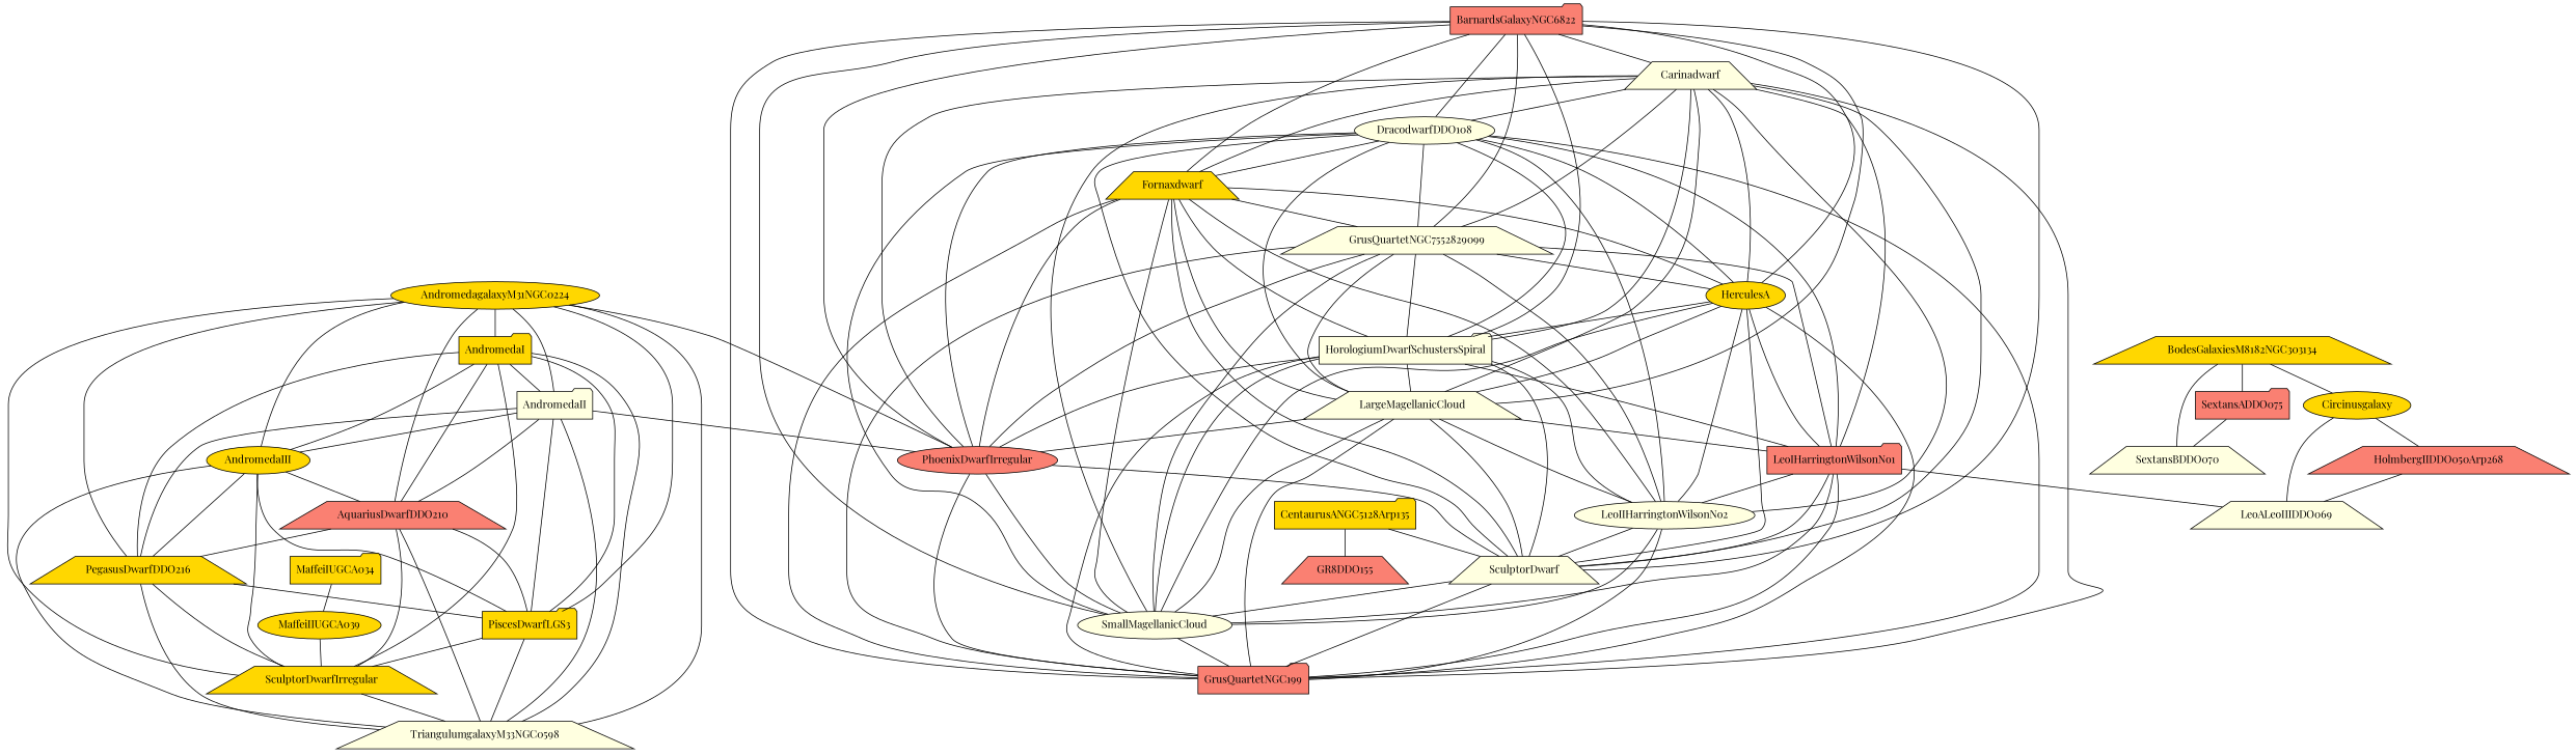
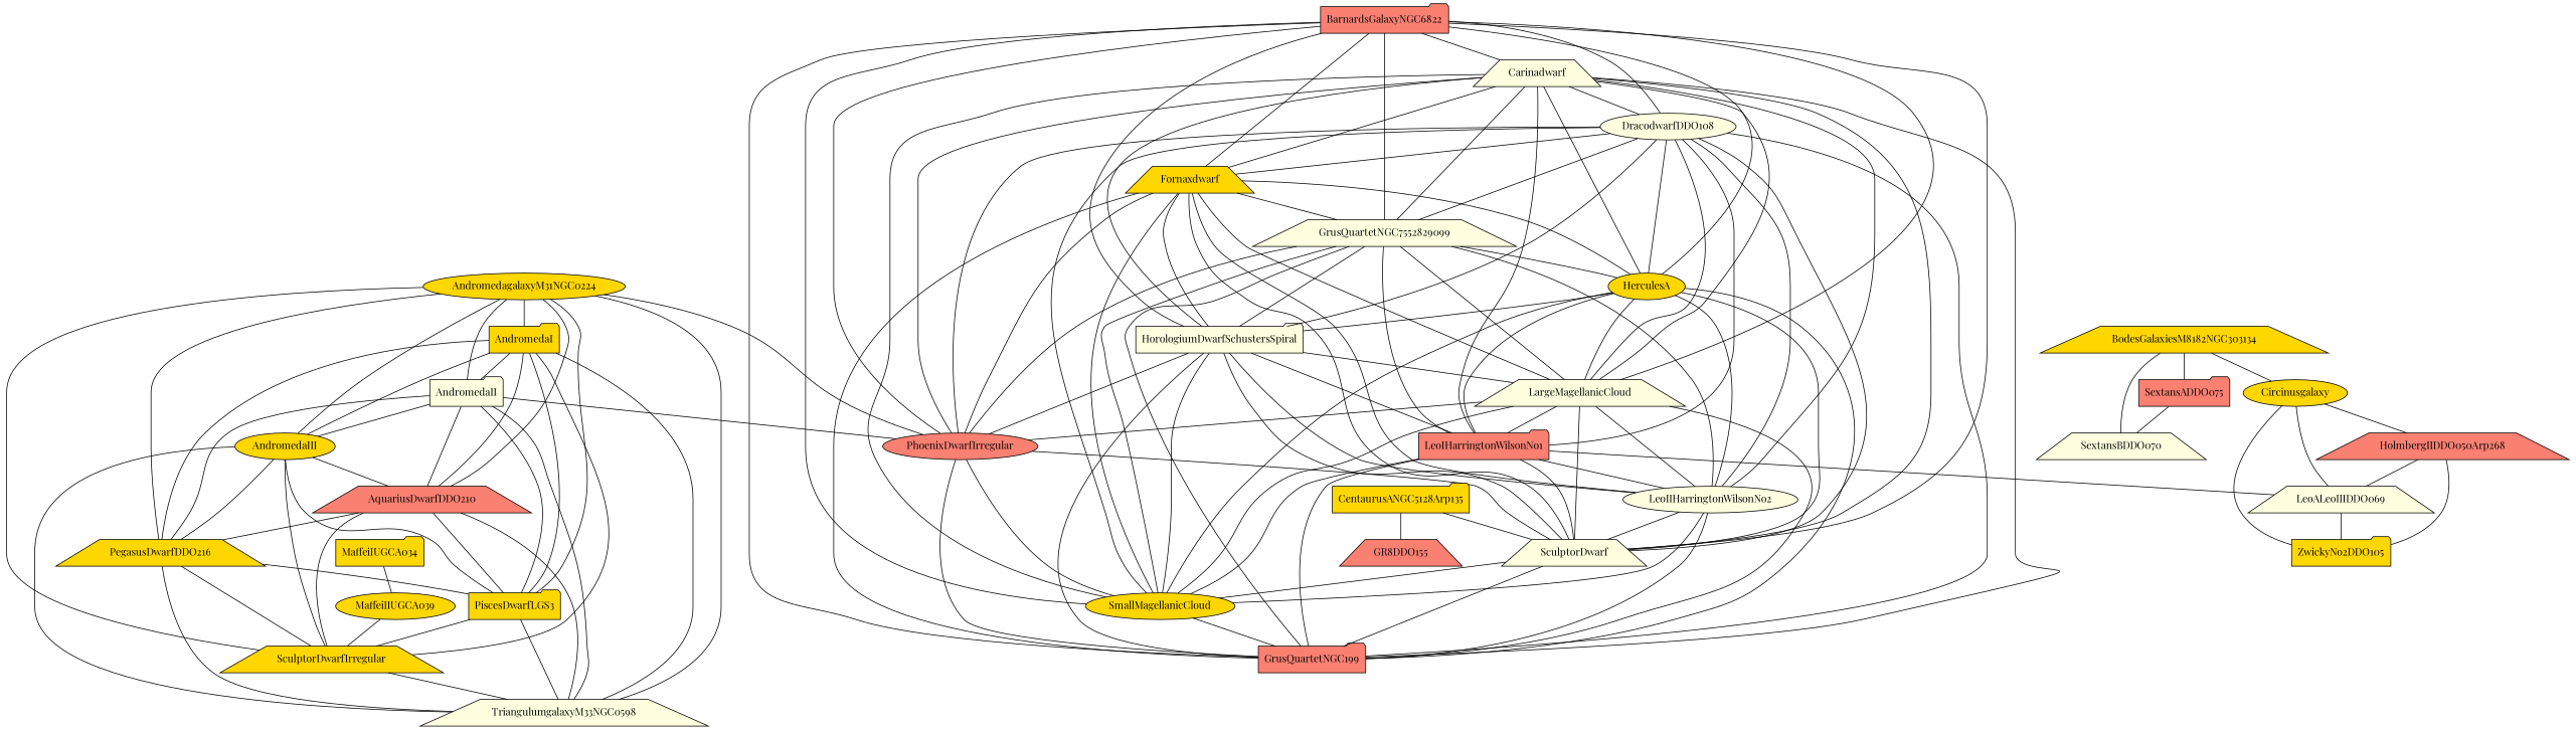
  strict graph {
    fontname="Playfair Display"
    node [fillcolor=gold fontname="Playfair Display" shape=trapezium style=filled]
    edge [fontname="Playfair Display"]
    AndromedagalaxyM31NGC0224 [shape=ellipse]
    AndromedaI [shape=folder]
    AndromedaII [fillcolor=lightyellow shape=folder]
    AndromedaIII [shape=ellipse]
    AquariusDwarfDDO210 [fillcolor=salmon]
    PegasusDwarfDDO216
    PhoenixDwarfIrregular [fillcolor=salmon shape=ellipse]
    PiscesDwarfLGS3 [shape=folder]
    SculptorDwarfIrregular
    TriangulumgalaxyM33NGC0598 [fillcolor=lightyellow]
    SculptorDwarf [fillcolor=lightyellow]
-   SmallMagellanicCloud [fillcolor=lightyellow shape=ellipse]
+   SmallMagellanicCloud [shape=ellipse]
    n13 [fillcolor=salmon label=GrusQuartetNGC199 shape=folder]
    BarnardsGalaxyNGC6822 [fillcolor=salmon shape=folder]
    Carinadwarf [fillcolor=lightyellow]
    n16 [fillcolor=lightyellow label=DracodwarfDDO108 shape=ellipse]
    Fornaxdwarf
    GrusQuartetNGC7552829099 [fillcolor=lightyellow]
    HerculesA [shape=ellipse]
    HorologiumDwarfSchustersSpiral [fillcolor=lightyellow shape=folder]
    LargeMagellanicCloud [fillcolor=lightyellow]
    LeoIHarringtonWilsonNo1 [fillcolor=salmon shape=folder]
    LeoIIHarringtonWilsonNo2 [fillcolor=lightyellow shape=ellipse]
    LeoALeoIIIDDO069 [fillcolor=lightyellow]
    Circinusgalaxy [shape=ellipse]
    BodesGalaxiesM8182NGC303134
    SextansADDO075 [fillcolor=salmon shape=folder]
    SextansBDDO070 [fillcolor=lightyellow]
    HolmbergIIDDO050Arp268 [fillcolor=salmon]
+   ZwickyNo2DDO105 [shape=folder]
    CentaurusANGC5128Arp135 [shape=folder]
    GR8DDO155 [fillcolor=salmon]
    MaffeiIUGCA034 [shape=folder]
    MaffeiIIUGCA039 [shape=ellipse]
    AndromedagalaxyM31NGC0224 -- AndromedaI
    AndromedagalaxyM31NGC0224 -- AndromedaII
    AndromedagalaxyM31NGC0224 -- AndromedaIII
    AndromedagalaxyM31NGC0224 -- AquariusDwarfDDO210
    AndromedagalaxyM31NGC0224 -- PegasusDwarfDDO216
    AndromedagalaxyM31NGC0224 -- PhoenixDwarfIrregular
    AndromedagalaxyM31NGC0224 -- PiscesDwarfLGS3
    AndromedagalaxyM31NGC0224 -- SculptorDwarfIrregular
    AndromedagalaxyM31NGC0224 -- TriangulumgalaxyM33NGC0598
    AndromedaI -- AndromedaII
    AndromedaI -- AndromedaIII
    AndromedaI -- AquariusDwarfDDO210
    AndromedaI -- PegasusDwarfDDO216
    AndromedaI -- PiscesDwarfLGS3
    AndromedaI -- SculptorDwarfIrregular
    AndromedaI -- TriangulumgalaxyM33NGC0598
    AndromedaII -- AndromedaIII
    AndromedaII -- AquariusDwarfDDO210
    AndromedaII -- PegasusDwarfDDO216
    AndromedaII -- PhoenixDwarfIrregular
    AndromedaII -- PiscesDwarfLGS3
    AndromedaII -- TriangulumgalaxyM33NGC0598
    AndromedaIII -- AquariusDwarfDDO210
    AndromedaIII -- PegasusDwarfDDO216
    AndromedaIII -- PiscesDwarfLGS3
    AndromedaIII -- SculptorDwarfIrregular
    AndromedaIII -- TriangulumgalaxyM33NGC0598
    AquariusDwarfDDO210 -- PegasusDwarfDDO216
    AquariusDwarfDDO210 -- PiscesDwarfLGS3
    AquariusDwarfDDO210 -- SculptorDwarfIrregular
    AquariusDwarfDDO210 -- TriangulumgalaxyM33NGC0598
    PegasusDwarfDDO216 -- PiscesDwarfLGS3
    PegasusDwarfDDO216 -- SculptorDwarfIrregular
    PegasusDwarfDDO216 -- TriangulumgalaxyM33NGC0598
    PhoenixDwarfIrregular -- SculptorDwarf
    PhoenixDwarfIrregular -- SmallMagellanicCloud
    PhoenixDwarfIrregular -- n13
    PiscesDwarfLGS3 -- SculptorDwarfIrregular
    PiscesDwarfLGS3 -- TriangulumgalaxyM33NGC0598
    SculptorDwarfIrregular -- TriangulumgalaxyM33NGC0598
    SculptorDwarf -- SmallMagellanicCloud
    SculptorDwarf -- n13
    SmallMagellanicCloud -- n13
    BarnardsGalaxyNGC6822 -- PhoenixDwarfIrregular
    BarnardsGalaxyNGC6822 -- SculptorDwarf
    BarnardsGalaxyNGC6822 -- SmallMagellanicCloud
    BarnardsGalaxyNGC6822 -- n13
    BarnardsGalaxyNGC6822 -- Carinadwarf
    BarnardsGalaxyNGC6822 -- n16
    BarnardsGalaxyNGC6822 -- Fornaxdwarf
    BarnardsGalaxyNGC6822 -- GrusQuartetNGC7552829099
    BarnardsGalaxyNGC6822 -- HerculesA
    BarnardsGalaxyNGC6822 -- HorologiumDwarfSchustersSpiral
    BarnardsGalaxyNGC6822 -- LargeMagellanicCloud
    Carinadwarf -- PhoenixDwarfIrregular
    Carinadwarf -- SculptorDwarf
    Carinadwarf -- SmallMagellanicCloud
    Carinadwarf -- n13
    Carinadwarf -- n16
    Carinadwarf -- Fornaxdwarf
    Carinadwarf -- GrusQuartetNGC7552829099
    Carinadwarf -- HerculesA
    Carinadwarf -- HorologiumDwarfSchustersSpiral
    Carinadwarf -- LargeMagellanicCloud
    Carinadwarf -- LeoIHarringtonWilsonNo1
    Carinadwarf -- LeoIIHarringtonWilsonNo2
    n16 -- PhoenixDwarfIrregular
    n16 -- SculptorDwarf
    n16 -- SmallMagellanicCloud
    n16 -- n13
    n16 -- Fornaxdwarf
    n16 -- GrusQuartetNGC7552829099
    n16 -- HerculesA
    n16 -- HorologiumDwarfSchustersSpiral
    n16 -- LargeMagellanicCloud
    n16 -- LeoIHarringtonWilsonNo1
    n16 -- LeoIIHarringtonWilsonNo2
    Fornaxdwarf -- PhoenixDwarfIrregular
    Fornaxdwarf -- SculptorDwarf
    Fornaxdwarf -- SmallMagellanicCloud
    Fornaxdwarf -- n13
    Fornaxdwarf -- GrusQuartetNGC7552829099
    Fornaxdwarf -- HerculesA
    Fornaxdwarf -- HorologiumDwarfSchustersSpiral
    Fornaxdwarf -- LargeMagellanicCloud
    Fornaxdwarf -- LeoIIHarringtonWilsonNo2
    GrusQuartetNGC7552829099 -- PhoenixDwarfIrregular
    GrusQuartetNGC7552829099 -- SmallMagellanicCloud
    GrusQuartetNGC7552829099 -- n13
    GrusQuartetNGC7552829099 -- HerculesA
    GrusQuartetNGC7552829099 -- HorologiumDwarfSchustersSpiral
    GrusQuartetNGC7552829099 -- LargeMagellanicCloud
    GrusQuartetNGC7552829099 -- LeoIHarringtonWilsonNo1
    GrusQuartetNGC7552829099 -- LeoIIHarringtonWilsonNo2
    HerculesA -- SculptorDwarf
    HerculesA -- SmallMagellanicCloud
    HerculesA -- n13
    HerculesA -- HorologiumDwarfSchustersSpiral
    HerculesA -- LargeMagellanicCloud
    HerculesA -- LeoIHarringtonWilsonNo1
    HerculesA -- LeoIIHarringtonWilsonNo2
    HorologiumDwarfSchustersSpiral -- PhoenixDwarfIrregular
    HorologiumDwarfSchustersSpiral -- SculptorDwarf
    HorologiumDwarfSchustersSpiral -- SmallMagellanicCloud
    HorologiumDwarfSchustersSpiral -- n13
    HorologiumDwarfSchustersSpiral -- LargeMagellanicCloud
    HorologiumDwarfSchustersSpiral -- LeoIHarringtonWilsonNo1
    HorologiumDwarfSchustersSpiral -- LeoIIHarringtonWilsonNo2
    LargeMagellanicCloud -- PhoenixDwarfIrregular
    LargeMagellanicCloud -- SculptorDwarf
    LargeMagellanicCloud -- SmallMagellanicCloud
    LargeMagellanicCloud -- n13
    LargeMagellanicCloud -- LeoIHarringtonWilsonNo1
    LargeMagellanicCloud -- LeoIIHarringtonWilsonNo2
    LeoIHarringtonWilsonNo1 -- SculptorDwarf
    LeoIHarringtonWilsonNo1 -- SmallMagellanicCloud
    LeoIHarringtonWilsonNo1 -- n13
    LeoIHarringtonWilsonNo1 -- LeoIIHarringtonWilsonNo2
    LeoIHarringtonWilsonNo1 -- LeoALeoIIIDDO069
    LeoIIHarringtonWilsonNo2 -- SculptorDwarf
    LeoIIHarringtonWilsonNo2 -- SmallMagellanicCloud
    LeoIIHarringtonWilsonNo2 -- n13
+   LeoALeoIIIDDO069 -- ZwickyNo2DDO105
    Circinusgalaxy -- LeoALeoIIIDDO069
    Circinusgalaxy -- HolmbergIIDDO050Arp268
+   Circinusgalaxy -- ZwickyNo2DDO105
    BodesGalaxiesM8182NGC303134 -- Circinusgalaxy
    BodesGalaxiesM8182NGC303134 -- SextansADDO075
    BodesGalaxiesM8182NGC303134 -- SextansBDDO070
    SextansADDO075 -- SextansBDDO070
    HolmbergIIDDO050Arp268 -- LeoALeoIIIDDO069
+   HolmbergIIDDO050Arp268 -- ZwickyNo2DDO105
    CentaurusANGC5128Arp135 -- SculptorDwarf
    CentaurusANGC5128Arp135 -- GR8DDO155
    MaffeiIUGCA034 -- MaffeiIIUGCA039
    MaffeiIIUGCA039 -- SculptorDwarfIrregular
  }
